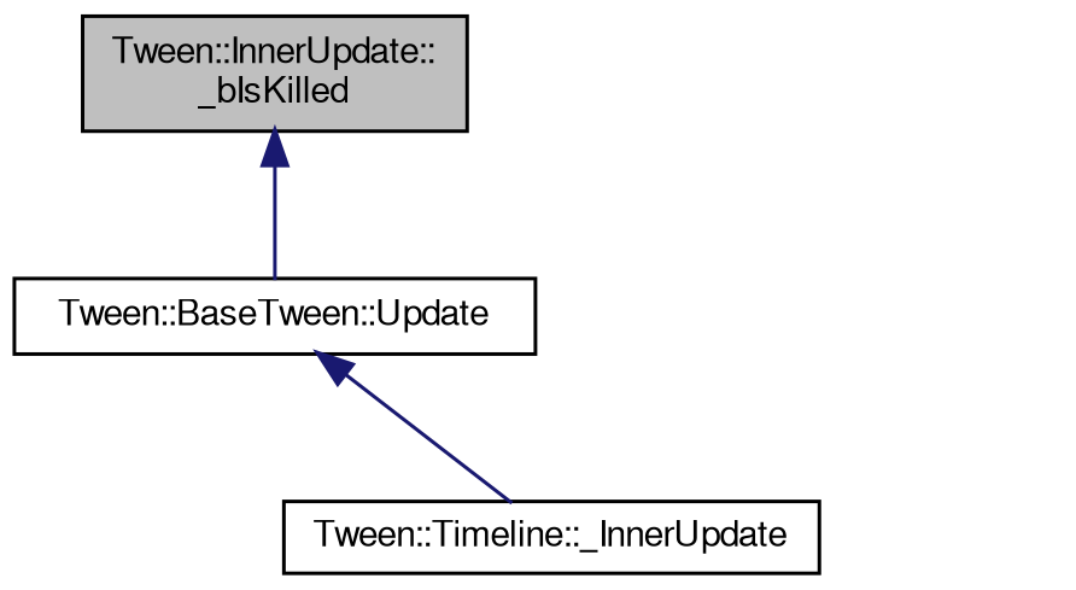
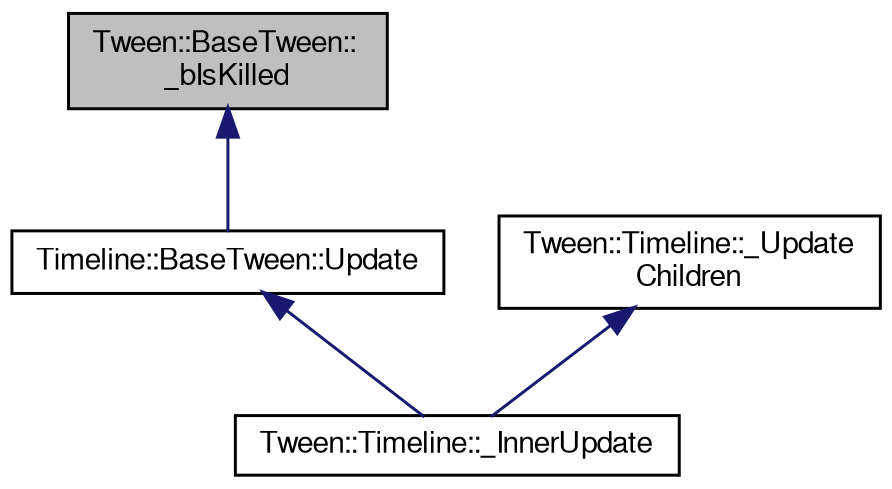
  digraph {
    rankdir=TB
    node [color=black fontname=FreeSans fontsize=10 shape=record]
    edge [color=midnightblue dir=back fontname=FreeSans fontsize=10 labelfontname=FreeSans labelfontsize=10 style=solid]
-   n1 [fillcolor=grey75 fontcolor=black height=0.2 label="Tween::InnerUpdate::\l_bIsKilled" style=filled width=0.4]
-   n2 [height=0.2 label="Tween::BaseTween::Update" width=0.4]
+   n1 [fillcolor=grey75 fontcolor=black height=0.2 label="Tween::BaseTween::\l_bIsKilled" style=filled width=0.4]
+   n2 [height=0.2 label="Timeline::BaseTween::Update" width=0.4]
    n3 [height=0.2 label="Tween::Timeline::_InnerUpdate" width=0.4]
+   n4 [height=0.2 label="Tween::Timeline::_Update\lChildren" width=0.4]
    n1 -> n2
    n2 -> n3
+   n4 -> n3
  }
